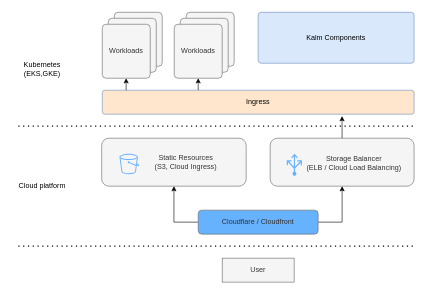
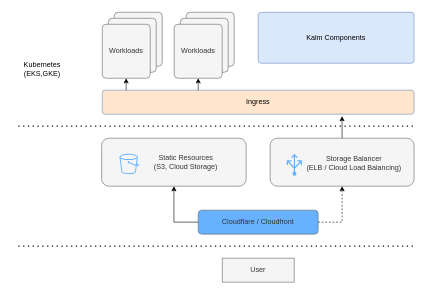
  <mxCell id="0" />
  <mxCell id="1" parent="0" />
  <mxCell id="2" value="User" style="whiteSpace=wrap;html=1;fillColor=#f5f5f5;strokeColor=#666666;fontColor=#333333;rounded=0;" vertex="1" parent="1"><mxGeometry x="370" y="430" width="120" height="40" as="geometry" /></mxCell>
  <mxCell id="3" style="edgeStyle=orthogonalEdgeStyle;rounded=0;orthogonalLoop=1;jettySize=auto;html=1;entryX=0.5;entryY=1;entryDx=0;entryDy=0;exitX=0;exitY=0.5;exitDx=0;exitDy=0;" edge="1" parent="1" source="5" target="19"><mxGeometry relative="1" as="geometry"><mxPoint x="270" y="320" as="targetPoint" /></mxGeometry></mxCell>
- <mxCell id="4" style="edgeStyle=orthogonalEdgeStyle;rounded=0;orthogonalLoop=1;jettySize=auto;html=1;exitX=1;exitY=0.5;exitDx=0;exitDy=0;entryX=0.5;entryY=1;entryDx=0;entryDy=0;" edge="1" parent="1" source="5" target="16"><mxGeometry relative="1" as="geometry" /></mxCell>
+ <mxCell id="4" style="edgeStyle=orthogonalEdgeStyle;rounded=0;orthogonalLoop=1;jettySize=auto;html=1;exitX=1;exitY=0.5;exitDx=0;exitDy=0;entryX=0.5;entryY=1;entryDx=0;entryDy=0;dashed=1;" edge="1" parent="1" source="5" target="16"><mxGeometry relative="1" as="geometry" /></mxCell>
  <mxCell id="5" value="Cloudflare / Cloudfront" style="rounded=1;whiteSpace=wrap;html=1;fillColor=#66b2ff;strokeColor=#666666;fontColor=#333333;" vertex="1" parent="1"><mxGeometry x="330" y="350" width="200" height="40" as="geometry" /></mxCell>
  <mxCell id="6" style="edgeStyle=orthogonalEdgeStyle;rounded=0;orthogonalLoop=1;jettySize=auto;html=1;exitX=0.5;exitY=1;exitDx=0;exitDy=0;" edge="1" parent="1" source="2" target="2"><mxGeometry relative="1" as="geometry" /></mxCell>
  <mxCell id="7" value="" style="endArrow=none;dashed=1;html=1;dashPattern=1 3;strokeWidth=2;" edge="1" parent="1"><mxGeometry width="50" height="50" relative="1" as="geometry"><mxPoint x="30" y="210" as="sourcePoint" /><mxPoint x="690" y="210" as="targetPoint" /></mxGeometry></mxCell>
  <mxCell id="8" value="" style="endArrow=none;dashed=1;html=1;dashPattern=1 3;strokeWidth=2;" edge="1" parent="1"><mxGeometry width="50" height="50" relative="1" as="geometry"><mxPoint x="30" y="410" as="sourcePoint" /><mxPoint x="690" y="410" as="targetPoint" /></mxGeometry></mxCell>
  <mxCell id="9" value="Ingress" style="rounded=1;whiteSpace=wrap;html=1;fillColor=#ffe6cc;strokeColor=#6c8ebf;arcSize=11;" vertex="1" parent="1"><mxGeometry x="170" y="150" width="520" height="40" as="geometry" /></mxCell>
  <mxCell id="10" value="Kalm Components" style="rounded=1;whiteSpace=wrap;html=1;fillColor=#dae8fc;strokeColor=#6c8ebf;arcSize=6;" vertex="1" parent="1"><mxGeometry x="430" y="20" width="260" height="85" as="geometry" /></mxCell>
- <mxCell id="11" value="Cloud platform" style="text;html=1;strokeColor=none;fillColor=none;align=center;verticalAlign=middle;whiteSpace=wrap;rounded=0;" vertex="1" parent="1"><mxGeometry x="20" y="300" width="100" height="20" as="geometry" /></mxCell>
  <mxCell id="12" value="" style="endArrow=classic;html=1;" edge="1" parent="1"><mxGeometry width="50" height="50" relative="1" as="geometry"><mxPoint x="330" y="150" as="sourcePoint" /><mxPoint x="330" y="130" as="targetPoint" /></mxGeometry></mxCell>
  <mxCell id="13" value="" style="endArrow=classic;html=1;" edge="1" parent="1"><mxGeometry width="50" height="50" relative="1" as="geometry"><mxPoint x="209.8" y="150" as="sourcePoint" /><mxPoint x="209.8" y="130" as="targetPoint" /></mxGeometry></mxCell>
  <mxCell id="14" value="Kubernetes&lt;br&gt;(EKS,GKE)" style="text;html=1;strokeColor=none;fillColor=none;align=center;verticalAlign=middle;whiteSpace=wrap;rounded=0;" vertex="1" parent="1"><mxGeometry x="20" y="100" width="100" height="30" as="geometry" /></mxCell>
  <mxCell id="15" value="" style="group" vertex="1" connectable="0" parent="1"><mxGeometry x="450" y="230" width="240" height="80" as="geometry" /></mxCell>
  <mxCell id="16" value="Storage Balancer&lt;br&gt;(ELB /&amp;nbsp;Cloud Load Balancing)" style="rounded=1;whiteSpace=wrap;html=1;fillColor=#f5f5f5;strokeColor=#666666;align=center;spacingTop=1;spacingLeft=40;fontColor=#333333;" vertex="1" parent="15"><mxGeometry width="240" height="80" as="geometry" /></mxCell>
  <mxCell id="17" value="" style="verticalLabelPosition=bottom;html=1;verticalAlign=top;align=center;strokeColor=none;shape=mxgraph.azure.load_balancer_generic;pointerEvents=1;rotation=-180;fillColor=#66B2FF;" vertex="1" parent="15"><mxGeometry x="27.692" y="26" width="25.385" height="36.66" as="geometry" /></mxCell>
  <mxCell id="18" value="" style="group" vertex="1" connectable="0" parent="1"><mxGeometry x="169" y="230" width="241" height="80" as="geometry" /></mxCell>
- <mxCell id="19" value="Static Resources &lt;br&gt;(S3, Cloud Ingress)" style="rounded=1;whiteSpace=wrap;html=1;fillColor=#f5f5f5;strokeColor=#666666;spacingLeft=40;fontColor=#333333;" vertex="1" parent="18"><mxGeometry width="241" height="80" as="geometry" /></mxCell>
+ <mxCell id="19" value="Static Resources &lt;br&gt;(S3, Cloud Storage)" style="rounded=1;whiteSpace=wrap;html=1;fillColor=#f5f5f5;strokeColor=#666666;spacingLeft=40;fontColor=#333333;" vertex="1" parent="18"><mxGeometry width="241" height="80" as="geometry" /></mxCell>
  <mxCell id="20" value="" style="outlineConnect=0;fontColor=#232F3E;gradientColor=none;strokeColor=none;dashed=0;verticalLabelPosition=bottom;verticalAlign=top;align=center;html=1;fontSize=12;fontStyle=0;aspect=fixed;pointerEvents=1;shape=mxgraph.aws4.bucket;fillColor=#66B2FF;" vertex="1" parent="18"><mxGeometry x="29.703" y="26" width="32.7" height="34" as="geometry" /></mxCell>
  <mxCell id="21" value="" style="group" vertex="1" connectable="0" parent="1"><mxGeometry x="290" y="20" width="100" height="110" as="geometry" /></mxCell>
  <mxCell id="22" value="" style="rounded=1;whiteSpace=wrap;html=1;fillColor=#f5f5f5;strokeColor=#666666;arcSize=8;fontColor=#333333;" vertex="1" parent="21"><mxGeometry x="20" width="80" height="90" as="geometry" /></mxCell>
  <mxCell id="23" value="" style="rounded=1;whiteSpace=wrap;html=1;fillColor=#f5f5f5;strokeColor=#666666;arcSize=8;fontColor=#333333;" vertex="1" parent="21"><mxGeometry x="10" y="10" width="80" height="90" as="geometry" /></mxCell>
  <mxCell id="24" value="Workloads" style="rounded=1;whiteSpace=wrap;html=1;fillColor=#f5f5f5;strokeColor=#666666;arcSize=8;fontColor=#333333;" vertex="1" parent="21"><mxGeometry y="20" width="80" height="90" as="geometry" /></mxCell>
  <mxCell id="25" value="" style="group" vertex="1" connectable="0" parent="1"><mxGeometry x="170" y="20" width="100" height="110" as="geometry" /></mxCell>
  <mxCell id="26" value="" style="rounded=1;whiteSpace=wrap;html=1;fillColor=#f5f5f5;strokeColor=#666666;arcSize=8;fontColor=#333333;" vertex="1" parent="25"><mxGeometry x="20" width="80" height="90" as="geometry" /></mxCell>
  <mxCell id="27" value="" style="rounded=1;whiteSpace=wrap;html=1;fillColor=#f5f5f5;strokeColor=#666666;arcSize=8;fontColor=#333333;" vertex="1" parent="25"><mxGeometry x="10" y="10" width="80" height="90" as="geometry" /></mxCell>
  <mxCell id="28" value="Workloads" style="rounded=1;whiteSpace=wrap;html=1;fillColor=#f5f5f5;strokeColor=#666666;arcSize=8;fontColor=#333333;" vertex="1" parent="25"><mxGeometry y="20" width="80" height="90" as="geometry" /></mxCell>
  <mxCell id="29" style="edgeStyle=orthogonalEdgeStyle;rounded=0;orthogonalLoop=1;jettySize=auto;html=1;exitX=0.5;exitY=0;exitDx=0;exitDy=0;entryX=0.769;entryY=1.078;entryDx=0;entryDy=0;entryPerimeter=0;" edge="1" parent="1" source="16" target="9"><mxGeometry relative="1" as="geometry" /></mxCell>
